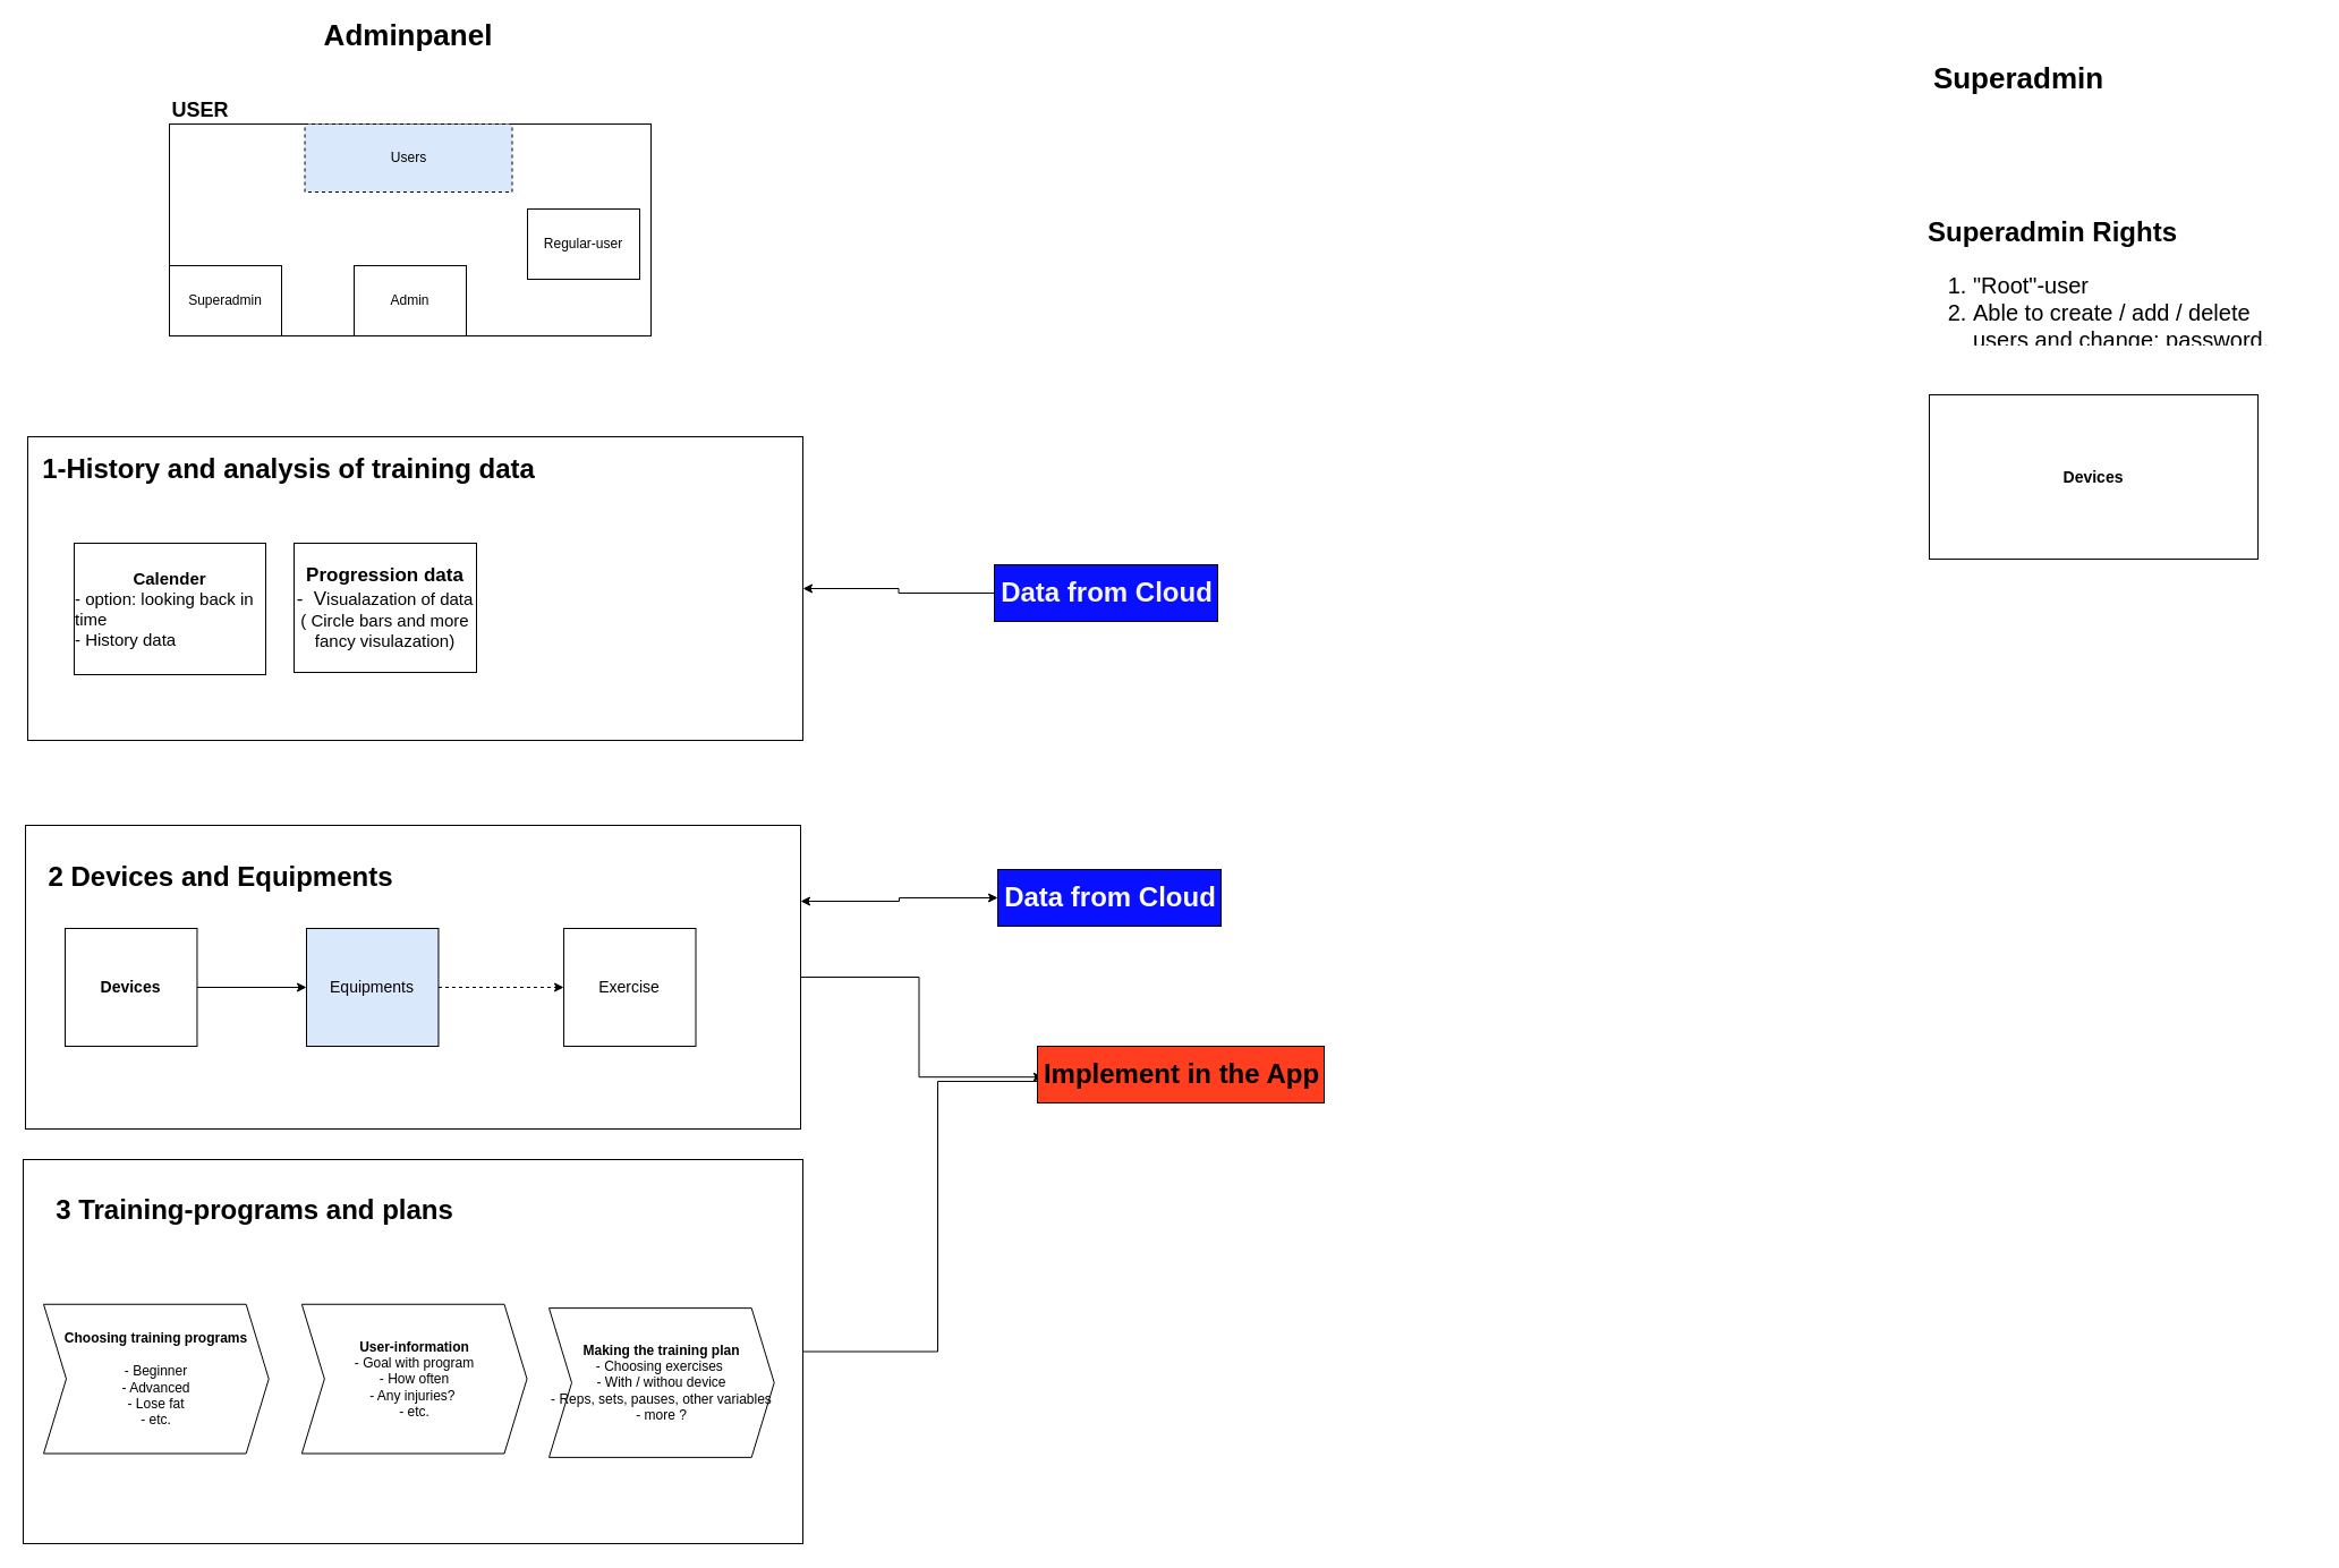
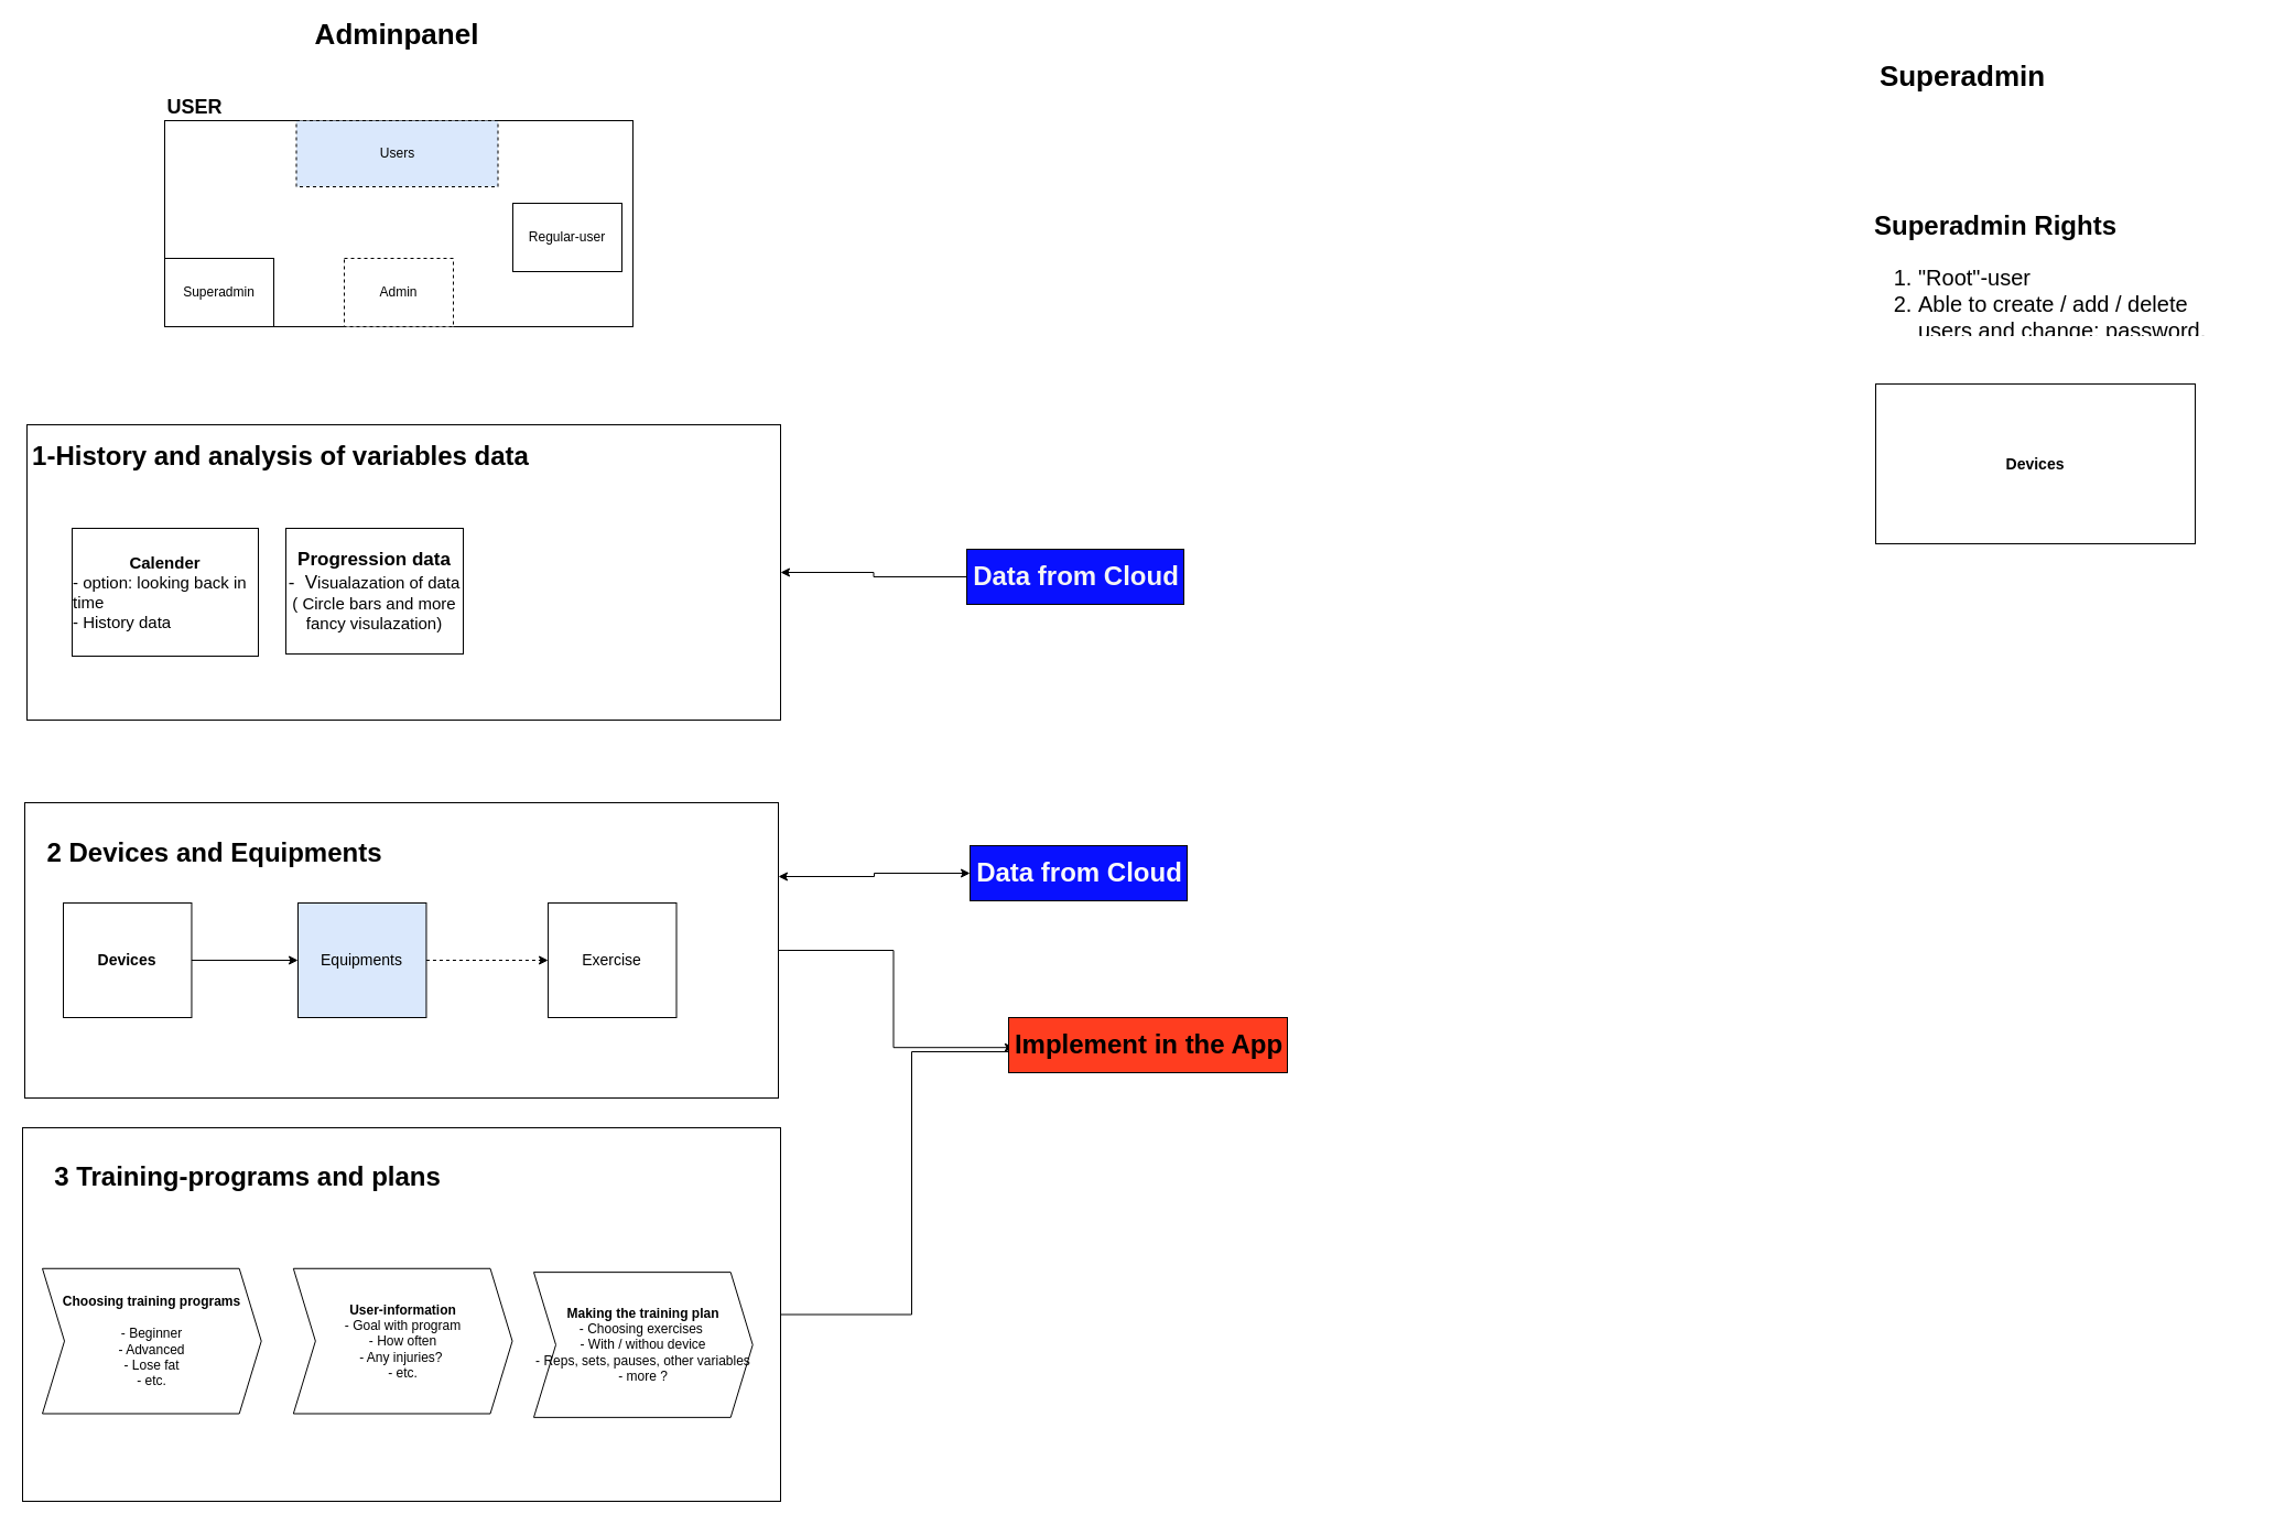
  <mxCell id="0" />
  <mxCell id="1" parent="0" />
  <mxCell id="2" style="edgeStyle=orthogonalEdgeStyle;rounded=0;orthogonalLoop=1;jettySize=auto;html=1;entryX=0.019;entryY=0.544;entryDx=0;entryDy=0;entryPerimeter=0;" edge="1" parent="1" source="3" target="23"><mxGeometry relative="1" as="geometry" /></mxCell>
  <mxCell id="3" value="" style="rounded=0;whiteSpace=wrap;html=1;strokeColor=#000000;fillColor=none;" vertex="1" parent="1"><mxGeometry x="22" y="727" width="684" height="268" as="geometry" /></mxCell>
  <mxCell id="4" value="&lt;h1&gt;&lt;b&gt;&lt;font style=&quot;font-size: 26px&quot;&gt;Adminpanel&lt;/font&gt;&lt;/b&gt;&lt;/h1&gt;" style="text;html=1;strokeColor=none;fillColor=none;align=center;verticalAlign=middle;whiteSpace=wrap;rounded=0;" vertex="1" parent="1"><mxGeometry x="340" y="20" width="40" height="20" as="geometry" /></mxCell>
  <mxCell id="5" style="edgeStyle=orthogonalEdgeStyle;rounded=0;orthogonalLoop=1;jettySize=auto;html=1;exitX=0.5;exitY=1;exitDx=0;exitDy=0;" edge="1" parent="1" source="4" target="4"><mxGeometry relative="1" as="geometry" /></mxCell>
  <mxCell id="6" value="" style="group;strokeColor=#000000;" vertex="1" connectable="0" parent="1"><mxGeometry x="149" y="108" width="425" height="187" as="geometry" /></mxCell>
  <mxCell id="7" value="Superadmin" style="rounded=0;whiteSpace=wrap;html=1;" vertex="1" parent="6"><mxGeometry y="125" width="99" height="62" as="geometry" /></mxCell>
  <mxCell id="8" value="Users" style="rounded=0;whiteSpace=wrap;html=1;fillColor=#dae8fc;dashed=1;" vertex="1" parent="6"><mxGeometry x="119.5" width="183" height="60" as="geometry" /></mxCell>
- <mxCell id="9" value="Admin" style="rounded=0;whiteSpace=wrap;html=1;" vertex="1" parent="6"><mxGeometry x="163" y="125" width="99" height="62" as="geometry" /></mxCell>
+ <mxCell id="9" value="Admin" style="rounded=0;whiteSpace=wrap;html=1;dashed=1;" vertex="1" parent="6"><mxGeometry x="163" y="125" width="99" height="62" as="geometry" /></mxCell>
  <mxCell id="10" value="Regular-user" style="rounded=0;whiteSpace=wrap;html=1;" vertex="1" parent="6"><mxGeometry x="316" y="75" width="99" height="62" as="geometry" /></mxCell>
  <mxCell id="11" value="&lt;h2&gt;USER&lt;/h2&gt;" style="text;html=1;align=center;verticalAlign=middle;resizable=0;points=[];autosize=1;" vertex="1" parent="1"><mxGeometry x="146" y="72" width="60" height="48" as="geometry" /></mxCell>
  <mxCell id="12" value="" style="group;container=0;" vertex="1" connectable="0" parent="1"><mxGeometry x="51" y="816" width="560" height="104" as="geometry" /></mxCell>
  <mxCell id="13" value="&lt;h1&gt;2 Devices and Equipments&lt;/h1&gt;" style="text;html=1;align=center;verticalAlign=middle;resizable=0;points=[];autosize=1;" vertex="1" parent="1"><mxGeometry x="37" y="748" width="314" height="50" as="geometry" /></mxCell>
  <mxCell id="14" value="&lt;font style=&quot;font-size: 14px&quot;&gt;Equipments&lt;/font&gt;" style="rounded=0;whiteSpace=wrap;html=1;fillColor=#dae8fc;" vertex="1" parent="1"><mxGeometry x="270" y="818" width="116.464" height="104" as="geometry" /></mxCell>
  <mxCell id="15" value="&lt;b&gt;&lt;font style=&quot;font-size: 14px&quot;&gt;Devices&lt;/font&gt;&lt;/b&gt;" style="rounded=0;whiteSpace=wrap;html=1;" vertex="1" parent="1"><mxGeometry x="57" y="818" width="116.464" height="104" as="geometry" /></mxCell>
  <mxCell id="16" value="&lt;font style=&quot;font-size: 14px&quot;&gt;Exercise&lt;/font&gt;" style="rounded=0;whiteSpace=wrap;html=1;" vertex="1" parent="1"><mxGeometry x="497.036" y="818" width="116.464" height="104" as="geometry" /></mxCell>
  <mxCell id="17" style="edgeStyle=orthogonalEdgeStyle;rounded=0;orthogonalLoop=1;jettySize=auto;html=1;" edge="1" parent="1" source="15" target="14"><mxGeometry x="58" y="814" as="geometry" /></mxCell>
  <mxCell id="18" style="edgeStyle=orthogonalEdgeStyle;rounded=0;orthogonalLoop=1;jettySize=auto;html=1;dashed=1;" edge="1" parent="1" source="14" target="16"><mxGeometry x="58" y="814" as="geometry" /></mxCell>
  <mxCell id="19" style="edgeStyle=orthogonalEdgeStyle;rounded=0;orthogonalLoop=1;jettySize=auto;html=1;endArrow=none;endFill=0;" edge="1" parent="1" source="20" target="23"><mxGeometry relative="1" as="geometry"><Array as="points"><mxPoint x="827" y="1192" /><mxPoint x="827" y="953" /></Array></mxGeometry></mxCell>
  <mxCell id="20" value="" style="rounded=0;whiteSpace=wrap;html=1;strokeColor=#000000;fillColor=none;" vertex="1" parent="1"><mxGeometry x="20" y="1022" width="688" height="339" as="geometry" /></mxCell>
  <mxCell id="21" value="" style="group;container=0;" vertex="1" connectable="0" parent="1"><mxGeometry x="53.5" y="1123" width="560" height="104" as="geometry" /></mxCell>
  <mxCell id="22" value="&lt;h1&gt;3 Training-programs and plans&lt;/h1&gt;" style="text;html=1;align=center;verticalAlign=middle;resizable=0;points=[];autosize=1;" vertex="1" parent="1"><mxGeometry x="43.5" y="1042" width="361" height="50" as="geometry" /></mxCell>
  <mxCell id="23" value="&lt;h1&gt;Implement in the App&lt;/h1&gt;" style="text;html=1;align=center;verticalAlign=middle;resizable=0;points=[];autosize=1;strokeColor=#000000;fillColor=#FF3D1F;" vertex="1" parent="1"><mxGeometry x="915" y="922" width="253" height="50" as="geometry" /></mxCell>
  <mxCell id="24" value="" style="group" vertex="1" connectable="0" parent="1"><mxGeometry x="31" y="1143" width="656" height="152" as="geometry" /></mxCell>
  <mxCell id="25" value="&lt;div&gt;&lt;b&gt;Choosing training programs&lt;/b&gt;&lt;/div&gt;&lt;div&gt;&lt;b&gt;&lt;br&gt;&lt;/b&gt;&lt;/div&gt;&lt;div&gt;- Beginner&lt;/div&gt;&lt;div&gt;- Advanced&lt;/div&gt;&lt;div&gt;- Lose fat&lt;br&gt;- etc.&lt;/div&gt;" style="shape=step;perimeter=stepPerimeter;whiteSpace=wrap;html=1;fixedSize=1;strokeColor=#000000;fillColor=none;align=center;" vertex="1" parent="24"><mxGeometry x="7" y="6.757" width="198.701" height="131.733" as="geometry" /></mxCell>
  <mxCell id="26" value="&lt;b style=&quot;text-align: left&quot;&gt;Making the training plan&lt;/b&gt;&lt;br style=&quot;text-align: left&quot;&gt;&lt;span style=&quot;text-align: left&quot;&gt;- Choosing exercises&amp;nbsp;&lt;/span&gt;&lt;br style=&quot;text-align: left&quot;&gt;&lt;span style=&quot;text-align: left&quot;&gt;- With / withou device&lt;/span&gt;&lt;br style=&quot;text-align: left&quot;&gt;&lt;span style=&quot;text-align: left&quot;&gt;- Reps, sets, pauses, other variables&lt;/span&gt;&lt;br style=&quot;text-align: left&quot;&gt;&lt;span style=&quot;text-align: left&quot;&gt;- more ?&lt;/span&gt;" style="shape=step;perimeter=stepPerimeter;whiteSpace=wrap;html=1;fixedSize=1;strokeColor=#000000;fillColor=none;align=center;" vertex="1" parent="24"><mxGeometry x="452.999" y="10.13" width="198.701" height="131.733" as="geometry" /></mxCell>
  <mxCell id="27" value="&lt;div&gt;&lt;b&gt;User-information&lt;/b&gt;&lt;/div&gt;&lt;div&gt;- Goal with program&lt;/div&gt;&lt;div&gt;- How often&lt;/div&gt;&lt;div&gt;- Any injuries?&amp;nbsp;&lt;br&gt;- etc.&lt;/div&gt;" style="shape=step;perimeter=stepPerimeter;whiteSpace=wrap;html=1;fixedSize=1;strokeColor=#000000;fillColor=none;align=center;" vertex="1" parent="24"><mxGeometry x="234.829" y="6.756" width="198.701" height="131.733" as="geometry" /></mxCell>
  <mxCell id="28" value="" style="rounded=0;whiteSpace=wrap;html=1;strokeColor=#000000;fillColor=none;" vertex="1" parent="1"><mxGeometry x="24" y="384" width="684" height="268" as="geometry" /></mxCell>
  <mxCell id="29" value="&lt;font style=&quot;font-size: 15px&quot;&gt;&lt;b&gt;Calender&lt;/b&gt;&lt;br&gt;&lt;div style=&quot;text-align: left&quot;&gt;&lt;span&gt;- option: looking back in time&lt;/span&gt;&lt;/div&gt;&lt;div style=&quot;text-align: left&quot;&gt;&lt;span&gt;- History data&amp;nbsp;&amp;nbsp;&lt;/span&gt;&lt;/div&gt;&lt;/font&gt;" style="rounded=0;whiteSpace=wrap;html=1;" vertex="1" parent="1"><mxGeometry x="65" y="478" width="169" height="116" as="geometry" /></mxCell>
- <mxCell id="30" value="&lt;h1 style=&quot;font-family: &amp;#34;helvetica&amp;#34;&quot;&gt;1-History and analysis of training data&lt;/h1&gt;" style="text;html=1;align=center;verticalAlign=middle;resizable=0;points=[];autosize=1;" vertex="1" parent="1"><mxGeometry x="31" y="388" width="445" height="50" as="geometry" /></mxCell>
+ <mxCell id="30" value="&lt;h1 style=&quot;font-family: &amp;#34;helvetica&amp;#34;&quot;&gt;1-History and analysis of variables data&lt;/h1&gt;" style="text;html=1;align=center;verticalAlign=middle;resizable=0;points=[];autosize=1;" vertex="1" parent="1"><mxGeometry x="31" y="388" width="445" height="50" as="geometry" /></mxCell>
  <mxCell id="31" value="&lt;font&gt;&lt;span style=&quot;font-size: 17px&quot;&gt;&lt;b&gt;Progression&lt;/b&gt;&lt;/span&gt;&lt;b style=&quot;font-size: 17px&quot;&gt;&amp;nbsp;data&lt;/b&gt;&lt;br&gt;&lt;span style=&quot;font-size: 17px&quot;&gt;-&amp;nbsp; V&lt;/span&gt;&lt;font style=&quot;font-size: 15px&quot;&gt;isualazation of data ( Circle bars and more fancy visulazation)&lt;/font&gt;&lt;br&gt;&lt;/font&gt;" style="rounded=0;whiteSpace=wrap;html=1;" vertex="1" parent="1"><mxGeometry x="259" y="478" width="161" height="114" as="geometry" /></mxCell>
  <mxCell id="32" style="edgeStyle=orthogonalEdgeStyle;rounded=0;orthogonalLoop=1;jettySize=auto;html=1;endArrow=classic;endFill=1;" edge="1" parent="1" source="33" target="28"><mxGeometry relative="1" as="geometry" /></mxCell>
  <mxCell id="33" value="&lt;h1&gt;&lt;font color=&quot;#f5f5f5&quot;&gt;Data from Cloud&lt;/font&gt;&lt;/h1&gt;" style="text;html=1;align=center;verticalAlign=middle;resizable=0;points=[];autosize=1;strokeColor=#000000;fillColor=#0810FF;" vertex="1" parent="1"><mxGeometry x="877" y="497" width="197" height="50" as="geometry" /></mxCell>
  <mxCell id="34" style="edgeStyle=orthogonalEdgeStyle;rounded=0;orthogonalLoop=1;jettySize=auto;html=1;entryX=1;entryY=0.25;entryDx=0;entryDy=0;startArrow=classic;startFill=1;endArrow=classic;endFill=1;" edge="1" parent="1" source="35" target="3"><mxGeometry relative="1" as="geometry" /></mxCell>
  <mxCell id="35" value="&lt;h1&gt;&lt;font color=&quot;#fafafa&quot;&gt;Data from Cloud&lt;/font&gt;&lt;/h1&gt;" style="text;html=1;align=center;verticalAlign=middle;resizable=0;points=[];autosize=1;strokeColor=#000000;fillColor=#0810FF;" vertex="1" parent="1"><mxGeometry x="880" y="766" width="197" height="50" as="geometry" /></mxCell>
  <mxCell id="36" value="&lt;h1&gt;&lt;b&gt;&lt;font style=&quot;font-size: 26px&quot;&gt;Superadmin&lt;/font&gt;&lt;/b&gt;&lt;/h1&gt;" style="text;html=1;strokeColor=none;fillColor=none;align=center;verticalAlign=middle;whiteSpace=wrap;rounded=0;" vertex="1" parent="1"><mxGeometry x="1761" y="58" width="40" height="20" as="geometry" /></mxCell>
  <mxCell id="37" value="&lt;b&gt;&lt;font style=&quot;font-size: 14px&quot;&gt;Devices&lt;/font&gt;&lt;/b&gt;" style="rounded=0;whiteSpace=wrap;html=1;" vertex="1" parent="1"><mxGeometry x="1702" y="347" width="290" height="145" as="geometry" /></mxCell>
  <mxCell id="38" value="&lt;h1&gt;Superadmin Rights&lt;/h1&gt;&lt;p&gt;&lt;ol style=&quot;font-size: 20px&quot;&gt;&lt;li&gt;&quot;Root&quot;-user&lt;/li&gt;&lt;li&gt;Able to create / add / delete users and change: password, username, e-mail etc.&lt;/li&gt;&lt;li&gt;&lt;br&gt;&lt;/li&gt;&lt;/ol&gt;&lt;/p&gt;" style="text;html=1;strokeColor=none;fillColor=none;spacing=5;spacingTop=-20;whiteSpace=wrap;overflow=hidden;rounded=0;" vertex="1" parent="1"><mxGeometry x="1696" y="184" width="346" height="120" as="geometry" /></mxCell>
